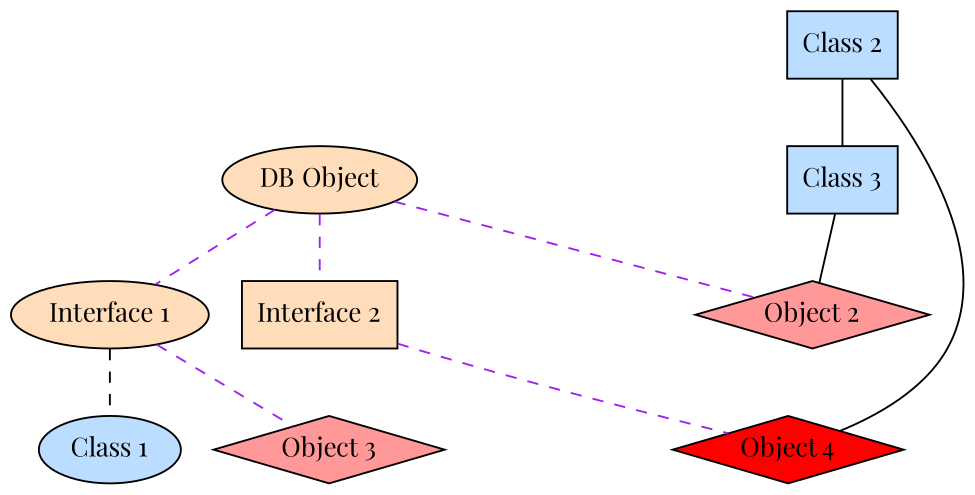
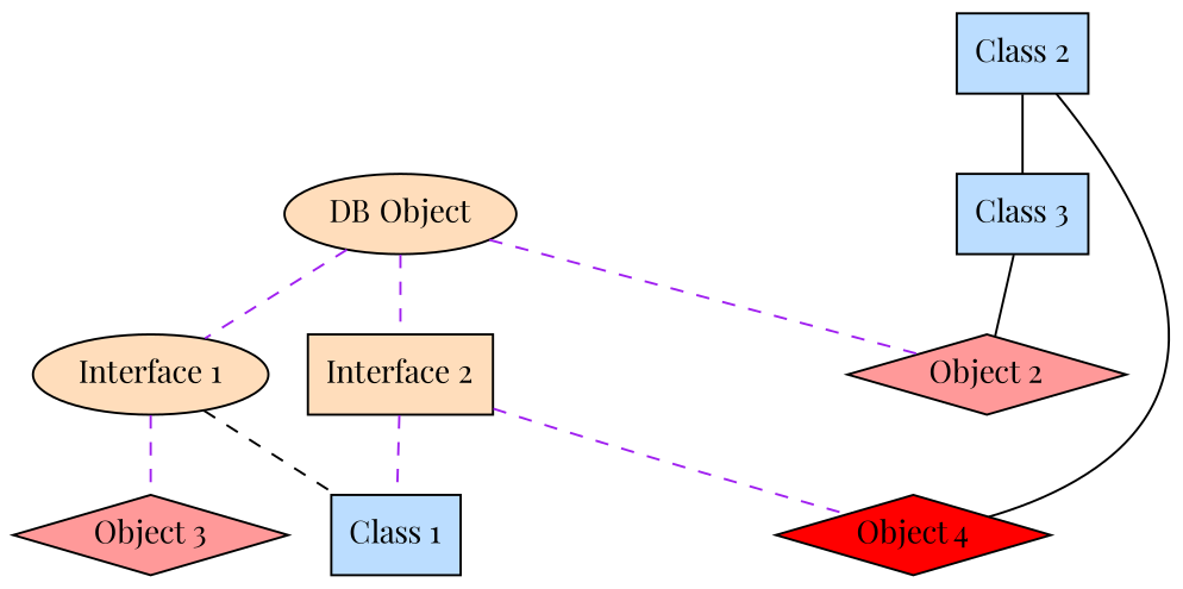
  digraph {
    concentrate=true
    fontname="Playfair Display"
    rankdir=TB
    node [fillcolor="#FFDDBB" fontname="Playfair Display" style=filled shape=box]
    edge [arrowhead=none arrowtail=empty color=purple fontname="Playfair Display" style=dashed weight=10]
    "DB Object" [shape=""]
    "Interface 1" [shape=""]
    "Interface 2"
    "Object 5" [shape=diamond style=invis fillcolor=""]
    "Object 2" [fillcolor="#FF9999" shape=diamond]
-   "Class 1" [fillcolor="#BBDDFF" shape=ellipse]
+   "Class 1" [fillcolor="#BBDDFF"]
    "Object 3" [fillcolor="#FF9999" shape=diamond]
    "Object 4" [fillcolor="#FF0000" shape=diamond]
    "Class 2" [fillcolor="#BBDDFF"]
    "Class 3" [fillcolor="#BBDDFF"]
    "DB Object" -> "Interface 1"
    "DB Object" -> "Interface 2"
    "DB Object" -> "Object 5" [style=invis color="" weight=""]
    "DB Object" -> "Object 2"
    "Interface 1" -> "Class 1" [color=black]
    "Interface 1" -> "Object 3" [weight=""]
+   "Interface 2" -> "Class 1"
    "Interface 2" -> "Object 4" [weight=""]
    "Class 2" -> "Object 4" [arrowtail=normal color="" style="" weight=""]
    "Class 2" -> "Class 3" [arrowtail=normal color="" style=""]
    "Class 3" -> "Object 2" [arrowtail=normal color="" style="" weight=""]
  }
